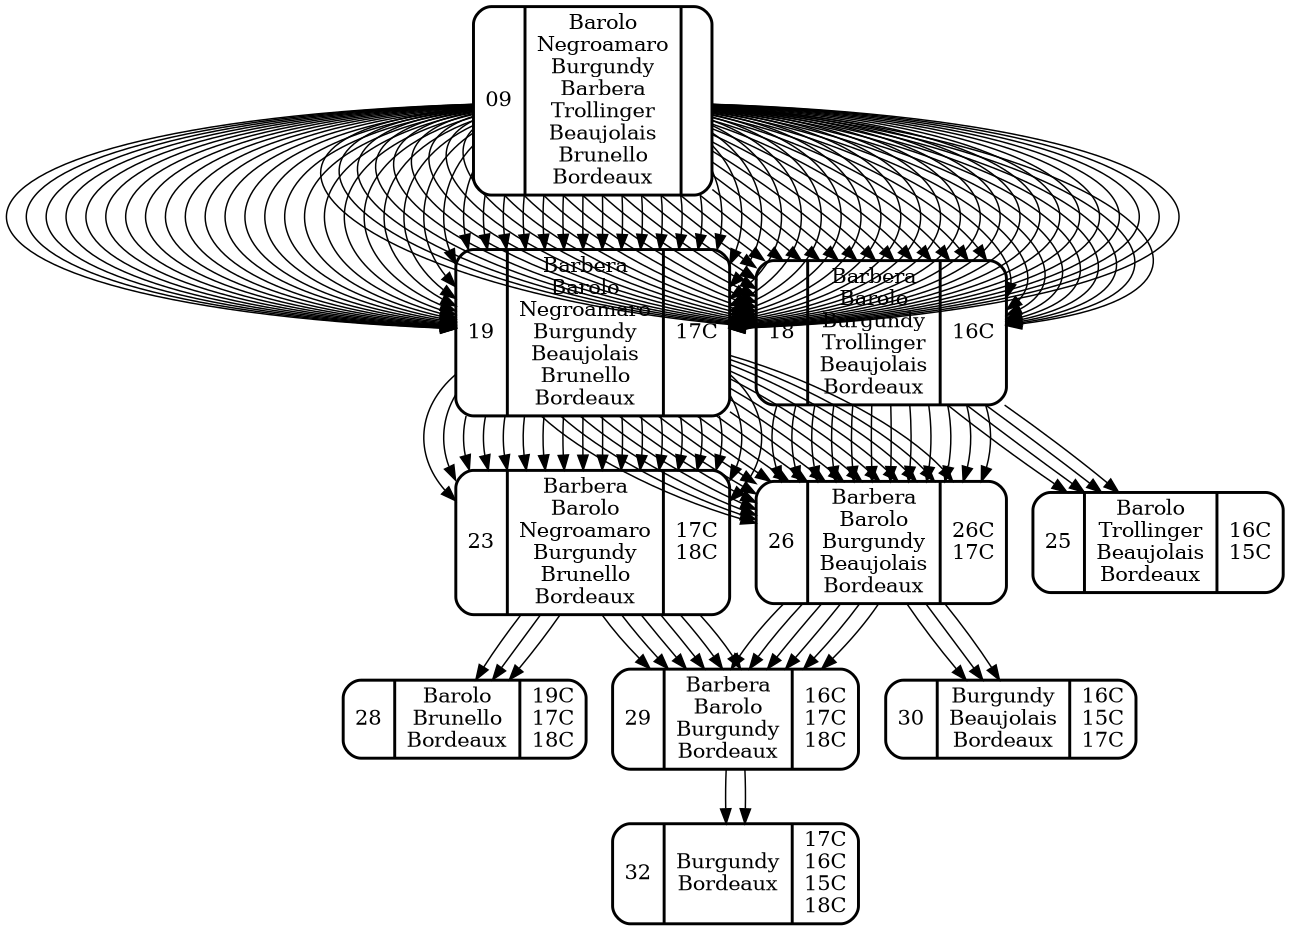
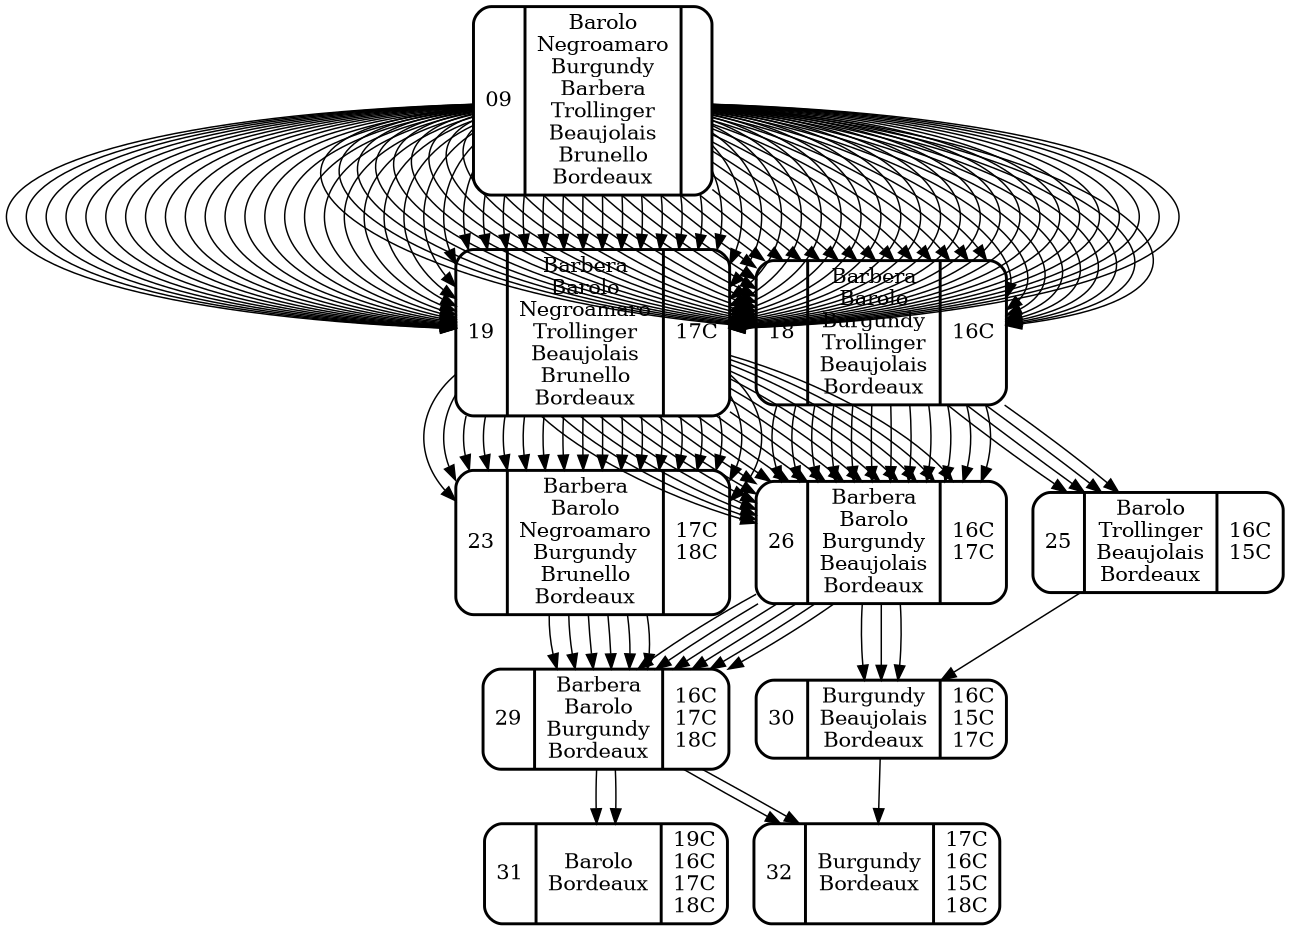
  digraph {
    node [color=black shape=Mrecord style=bold]
    edge [color=black]
    n1 [label="09|Barolo\nNegroamaro\nBurgundy\nBarbera\nTrollinger\nBeaujolais\nBrunello\nBordeaux|"]
-   n2 [label="19|Barbera\nBarolo\nNegroamaro\nBurgundy\nBeaujolais\nBrunello\nBordeaux|17C"]
+   n2 [label="19|Barbera\nBarolo\nNegroamaro\nTrollinger\nBeaujolais\nBrunello\nBordeaux|17C"]
    n3 [label="18|Barbera\nBarolo\nBurgundy\nTrollinger\nBeaujolais\nBordeaux|16C"]
    n4 [label="23|Barbera\nBarolo\nNegroamaro\nBurgundy\nBrunello\nBordeaux|17C\n18C"]
-   n5 [label="26|Barbera\nBarolo\nBurgundy\nBeaujolais\nBordeaux|26C\n17C"]
+   n5 [label="26|Barbera\nBarolo\nBurgundy\nBeaujolais\nBordeaux|16C\n17C"]
    n6 [label="25|Barolo\nTrollinger\nBeaujolais\nBordeaux|16C\n15C"]
    n7 [label="29|Barbera\nBarolo\nBurgundy\nBordeaux|16C\n17C\n18C"]
-   n8 [label="28|Barolo\nBrunello\nBordeaux|19C\n17C\n18C"]
    n9 [label="30|Burgundy\nBeaujolais\nBordeaux|16C\n15C\n17C"]
+   n10 [label="31|Barolo\nBordeaux|19C\n16C\n17C\n18C"]
    n11 [label="32|Burgundy\nBordeaux|17C\n16C\n15C\n18C"]
    n1 -> n2
    n1 -> n2
    n1 -> n2
    n1 -> n2
    n1 -> n2
    n1 -> n2
    n1 -> n2
    n1 -> n2
    n1 -> n2
    n1 -> n2
    n1 -> n2
    n1 -> n2
    n1 -> n2
    n1 -> n2
    n1 -> n2
    n1 -> n2
    n1 -> n2
    n1 -> n2
    n1 -> n2
    n1 -> n2
    n1 -> n2
    n1 -> n2
    n1 -> n2
    n1 -> n2
    n1 -> n2
    n1 -> n2
    n1 -> n2
    n1 -> n2
    n1 -> n2
    n1 -> n2
    n1 -> n2
    n1 -> n2
    n1 -> n2
    n1 -> n2
    n1 -> n2
    n1 -> n2
    n1 -> n2
    n1 -> n2
    n1 -> n2
    n1 -> n2
    n1 -> n2
    n1 -> n2
    n1 -> n2
    n1 -> n2
    n1 -> n2
    n1 -> n2
    n1 -> n2
    n1 -> n2
    n1 -> n2
    n1 -> n2
    n1 -> n2
    n1 -> n2
    n1 -> n2
    n1 -> n2
    n1 -> n2
    n1 -> n2
    n1 -> n2
    n1 -> n2
    n1 -> n2
    n1 -> n2
    n1 -> n3
    n1 -> n3
    n1 -> n3
    n1 -> n3
    n1 -> n3
    n1 -> n3
    n1 -> n3
    n1 -> n3
    n1 -> n3
    n1 -> n3
    n1 -> n3
    n1 -> n3
    n1 -> n3
    n1 -> n3
    n1 -> n3
    n1 -> n3
    n1 -> n3
    n1 -> n3
    n1 -> n3
    n1 -> n3
    n1 -> n3
    n1 -> n3
    n1 -> n3
    n1 -> n3
    n1 -> n3
    n1 -> n3
    n1 -> n3
    n1 -> n3
    n1 -> n3
    n1 -> n3
    n1 -> n3
    n1 -> n3
    n1 -> n3
    n1 -> n3
    n1 -> n3
    n1 -> n3
    n1 -> n3
    n1 -> n3
    n1 -> n3
    n1 -> n3
    n2 -> n4
    n2 -> n4
    n2 -> n4
    n2 -> n4
    n2 -> n4
    n2 -> n4
    n2 -> n4
    n2 -> n4
    n2 -> n4
    n2 -> n4
    n2 -> n4
    n2 -> n4
    n2 -> n4
    n2 -> n4
    n2 -> n4
    n2 -> n4
    n2 -> n4
    n2 -> n4
    n2 -> n5
    n2 -> n5
    n2 -> n5
    n2 -> n5
    n2 -> n5
    n2 -> n5
    n2 -> n5
    n2 -> n5
    n2 -> n5
    n2 -> n5
    n2 -> n5
    n2 -> n5
    n2 -> n5
    n2 -> n5
    n2 -> n5
    n2 -> n5
    n2 -> n5
    n2 -> n5
    n3 -> n5
    n3 -> n5
    n3 -> n5
    n3 -> n5
    n3 -> n5
    n3 -> n5
    n3 -> n5
    n3 -> n5
    n3 -> n5
    n3 -> n5
    n3 -> n5
    n3 -> n5
    n3 -> n6
    n3 -> n6
    n3 -> n6
    n3 -> n6
    n4 -> n7
    n4 -> n7
    n4 -> n7
    n4 -> n7
    n4 -> n7
    n4 -> n7
-   n4 -> n8
-   n4 -> n8
-   n4 -> n8
    n5 -> n7
    n5 -> n7
    n5 -> n7
    n5 -> n7
    n5 -> n7
    n5 -> n7
    n5 -> n9
    n5 -> n9
    n5 -> n9
+   n6 -> n9
+   n7 -> n10
+   n7 -> n10
    n7 -> n11
    n7 -> n11
+   n9 -> n11
  }
